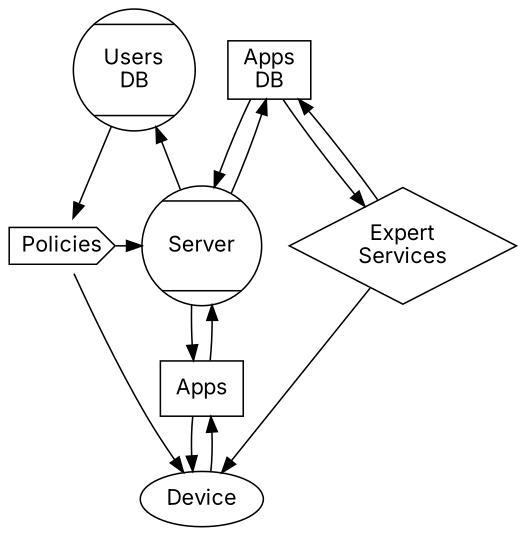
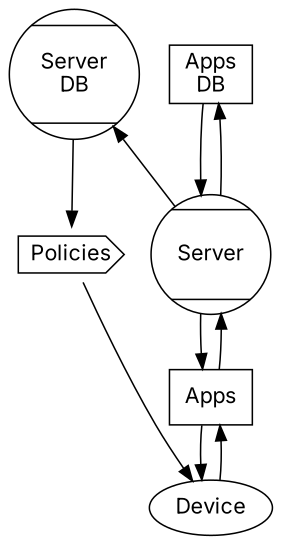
  digraph {
    fontname=Inter
    node [fontname=Inter shape=Mcircle]
    edge [fontname=Inter]
-   n1 [label="Users\nDB"]
+   n1 [label="Server\nDB"]
    n2 [label="Apps\nDB" shape=box]
    n3 [label=Policies shape=cds]
    n4 [label=Server]
-   n5 [label="Expert\nServices" shape=diamond]
    n6 [label=Device shape=oval]
    n7 [label=Apps shape=rectangle]
    subgraph sub_1 {
      rank=source
      n1
      n2
    }
    subgraph sub_2 {
      rank=same
      n3
      n4
-     n5
    }
    subgraph sub_3 {
      rank=sink
      n6
    }
    n1 -> n3
    n2 -> n4
-   n2 -> n5
-   n3 -> n4
    n3 -> n6
    n4 -> n1
    n4 -> n2
    n4 -> n7
-   n5 -> n2
-   n5 -> n6
    n6 -> n7
    n7 -> n4
    n7 -> n6
  }
